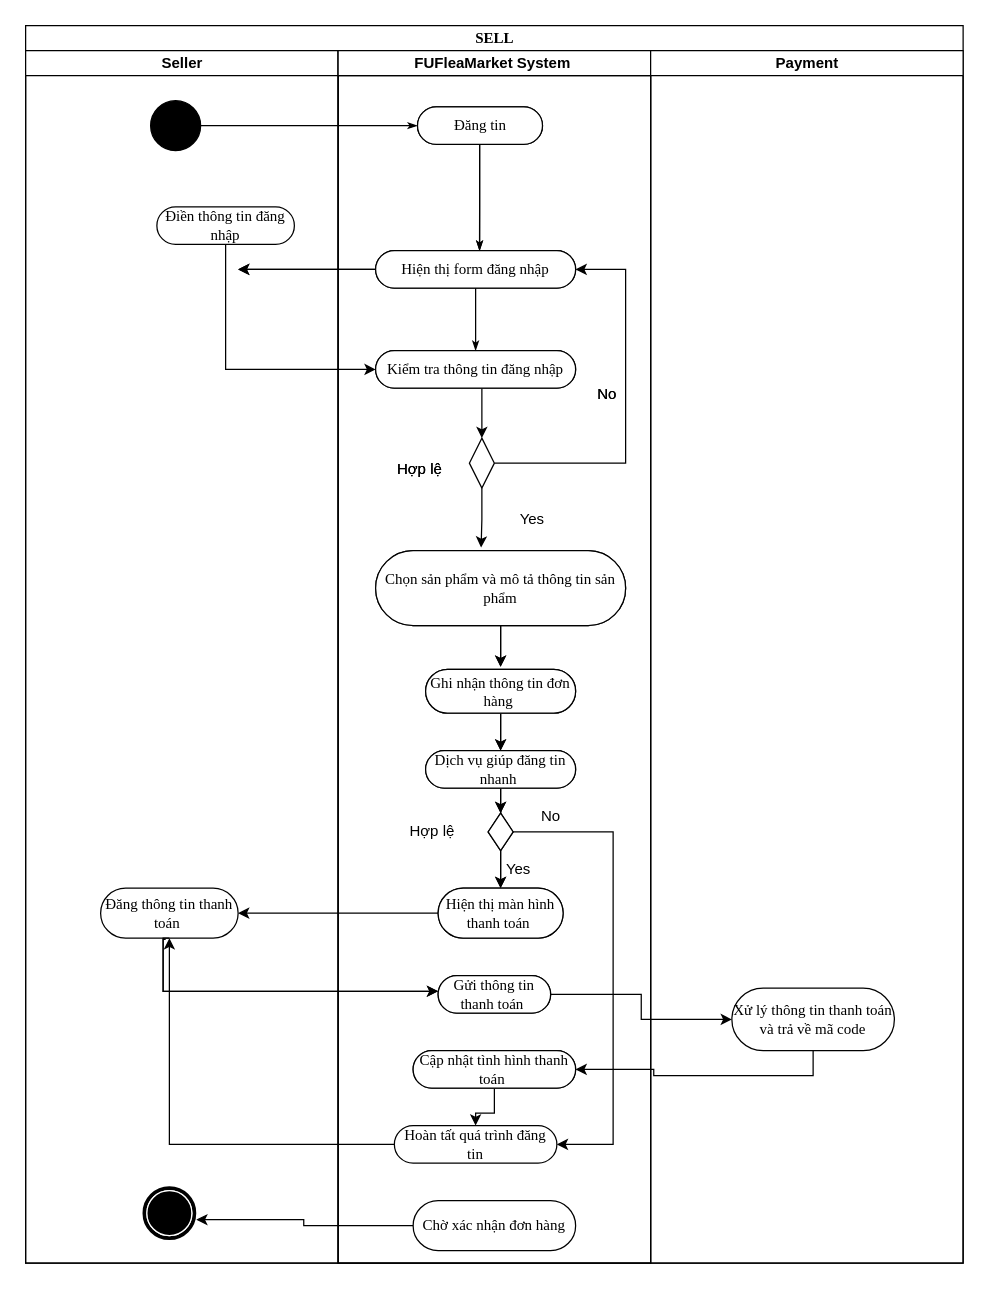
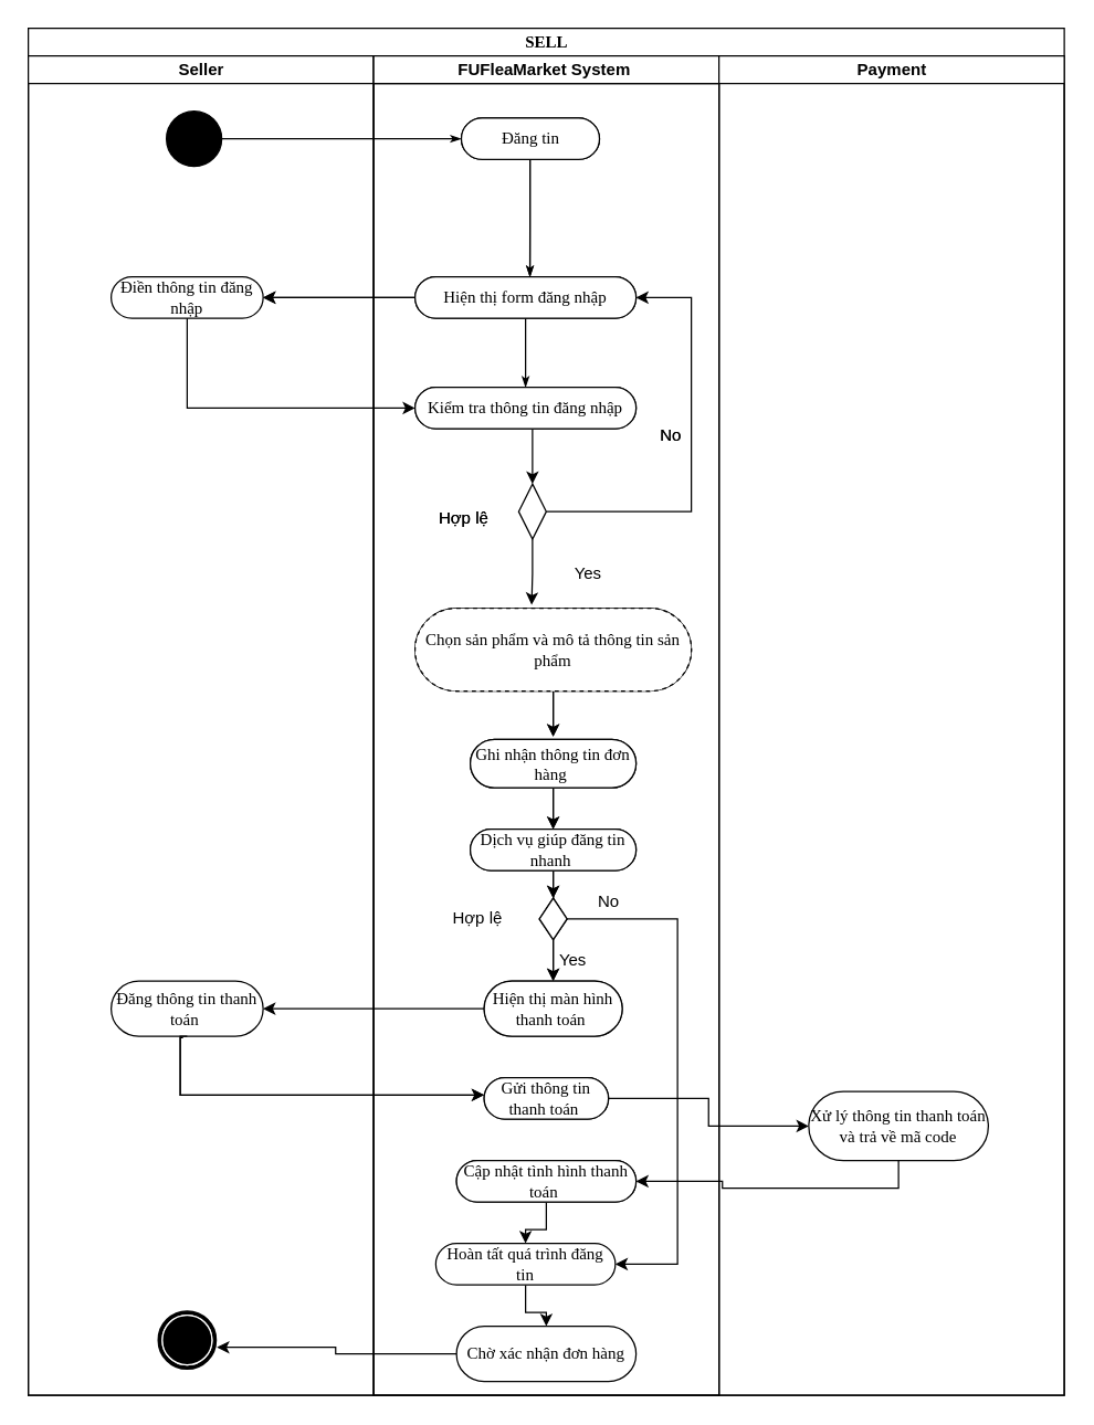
  <mxCell id="0" />
  <mxCell id="1" parent="0" />
  <mxCell id="2" value="&lt;font style=&quot;vertical-align: inherit;&quot;&gt;&lt;font style=&quot;vertical-align: inherit;&quot;&gt;SELL&lt;/font&gt;&lt;/font&gt;" style="swimlane;html=1;childLayout=stackLayout;startSize=20;rounded=0;shadow=0;comic=0;labelBackgroundColor=none;strokeWidth=1;fontFamily=Verdana;fontSize=12;align=center;" parent="1" vertex="1"><mxGeometry x="20" y="20" width="750" height="990" as="geometry" /></mxCell>
  <mxCell id="3" value="Seller" style="swimlane;html=1;startSize=20;" parent="2" vertex="1"><mxGeometry y="20" width="250" height="970" as="geometry" /></mxCell>
  <mxCell id="4" value="" style="ellipse;whiteSpace=wrap;html=1;rounded=0;shadow=0;comic=0;labelBackgroundColor=none;strokeWidth=1;fillColor=#000000;fontFamily=Verdana;fontSize=12;align=center;" parent="3" vertex="1"><mxGeometry x="100" y="40" width="40" height="40" as="geometry" /></mxCell>
- <mxCell id="5" value="Điền thông tin đăng nhập" style="rounded=1;whiteSpace=wrap;html=1;shadow=0;comic=0;labelBackgroundColor=none;strokeWidth=1;fontFamily=Verdana;fontSize=12;align=center;arcSize=50;" parent="3" vertex="1"><mxGeometry x="105" y="125" width="110" height="30" as="geometry" /></mxCell>
+ <mxCell id="5" value="Điền thông tin đăng nhập" style="rounded=1;whiteSpace=wrap;html=1;shadow=0;comic=0;labelBackgroundColor=none;strokeWidth=1;fontFamily=Verdana;fontSize=12;align=center;arcSize=50;" parent="3" vertex="1"><mxGeometry x="60" y="160" width="110" height="30" as="geometry" /></mxCell>
  <mxCell id="6" value="Đăng thông tin thanh toán&amp;nbsp;" style="rounded=1;whiteSpace=wrap;html=1;shadow=0;comic=0;labelBackgroundColor=none;strokeWidth=1;fontFamily=Verdana;fontSize=12;align=center;arcSize=50;" parent="3" vertex="1"><mxGeometry x="60" y="670" width="110" height="40" as="geometry" /></mxCell>
  <mxCell id="7" value="" style="shape=mxgraph.bpmn.shape;html=1;verticalLabelPosition=bottom;labelBackgroundColor=#ffffff;verticalAlign=top;perimeter=ellipsePerimeter;outline=end;symbol=terminate;rounded=0;shadow=0;comic=0;strokeWidth=1;fontFamily=Verdana;fontSize=12;align=center;" parent="3" vertex="1"><mxGeometry x="95" y="910" width="40" height="40" as="geometry" /></mxCell>
  <mxCell id="8" value="System" style="swimlane;html=1;startSize=20;" parent="2" vertex="1"><mxGeometry x="250" y="20" width="250" height="970" as="geometry" /></mxCell>
  <mxCell id="9" style="edgeStyle=orthogonalEdgeStyle;rounded=0;orthogonalLoop=1;jettySize=auto;html=1;exitX=0.5;exitY=1;exitDx=0;exitDy=0;" parent="8" source="10" edge="1"><mxGeometry relative="1" as="geometry"><mxPoint x="130" y="493" as="targetPoint" /></mxGeometry></mxCell>
  <mxCell id="10" value="Chọn sản phẩm cần bán và điền thông tin sản phẩm" style="rounded=1;whiteSpace=wrap;html=1;shadow=0;comic=0;labelBackgroundColor=none;strokeWidth=1;fontFamily=Verdana;fontSize=12;align=center;arcSize=50;" parent="8" vertex="1"><mxGeometry x="30" y="400" width="200" height="60" as="geometry" /></mxCell>
  <mxCell id="11" value="Đăng tin" style="rounded=1;whiteSpace=wrap;html=1;shadow=0;comic=0;labelBackgroundColor=none;strokeWidth=1;fontFamily=Verdana;fontSize=12;align=center;arcSize=50;" parent="8" vertex="1"><mxGeometry x="63.5" y="45" width="100" height="30" as="geometry" /></mxCell>
  <mxCell id="12" style="edgeStyle=orthogonalEdgeStyle;rounded=0;html=1;entryX=0.5;entryY=0;labelBackgroundColor=none;startArrow=none;startFill=0;startSize=5;endArrow=classicThin;endFill=1;endSize=5;jettySize=auto;orthogonalLoop=1;strokeWidth=1;fontFamily=Verdana;fontSize=12" parent="8" edge="1"><mxGeometry relative="1" as="geometry"><Array as="points"><mxPoint x="113.67" y="125" /></Array><mxPoint x="113.203" y="75" as="sourcePoint" /><mxPoint x="113.17" y="160" as="targetPoint" /></mxGeometry></mxCell>
  <mxCell id="13" style="edgeStyle=orthogonalEdgeStyle;rounded=0;orthogonalLoop=1;jettySize=auto;html=1;exitX=0;exitY=0.5;exitDx=0;exitDy=0;" parent="8" source="14" edge="1"><mxGeometry relative="1" as="geometry"><mxPoint x="-80" y="175" as="targetPoint" /></mxGeometry></mxCell>
  <mxCell id="14" value="Hiện thị form đăng nhập" style="rounded=1;whiteSpace=wrap;html=1;shadow=0;comic=0;labelBackgroundColor=none;strokeWidth=1;fontFamily=Verdana;fontSize=12;align=center;arcSize=50;" parent="8" vertex="1"><mxGeometry x="30" y="160" width="160" height="30" as="geometry" /></mxCell>
  <mxCell id="15" value="Kiểm tra thông tin đăng nhập" style="rounded=1;whiteSpace=wrap;html=1;shadow=0;comic=0;labelBackgroundColor=none;strokeWidth=1;fontFamily=Verdana;fontSize=12;align=center;arcSize=50;" parent="8" vertex="1"><mxGeometry x="30" y="240" width="160" height="30" as="geometry" /></mxCell>
  <mxCell id="16" value="Hợp lệ" style="text;html=1;align=center;verticalAlign=middle;resizable=0;points=[];autosize=1;strokeColor=none;fillColor=none;" parent="8" vertex="1"><mxGeometry x="35" y="320" width="60" height="30" as="geometry" /></mxCell>
  <mxCell id="17" value="No" style="text;html=1;align=center;verticalAlign=middle;resizable=0;points=[];autosize=1;strokeColor=none;fillColor=none;" parent="8" vertex="1"><mxGeometry x="195" y="260" width="40" height="30" as="geometry" /></mxCell>
  <mxCell id="18" style="edgeStyle=orthogonalEdgeStyle;rounded=0;orthogonalLoop=1;jettySize=auto;html=1;entryX=0.5;entryY=0;entryDx=0;entryDy=0;" parent="8" source="19" target="21" edge="1"><mxGeometry relative="1" as="geometry" /></mxCell>
  <mxCell id="19" value="Ghi nhận thông tin đơn hàng&amp;nbsp;" style="rounded=1;whiteSpace=wrap;html=1;shadow=0;comic=0;labelBackgroundColor=none;strokeWidth=1;fontFamily=Verdana;fontSize=12;align=center;arcSize=50;" parent="8" vertex="1"><mxGeometry x="70" y="495" width="120" height="35" as="geometry" /></mxCell>
  <mxCell id="20" style="edgeStyle=orthogonalEdgeStyle;rounded=0;orthogonalLoop=1;jettySize=auto;html=1;entryX=0.5;entryY=0;entryDx=0;entryDy=0;" parent="8" source="21" target="24" edge="1"><mxGeometry relative="1" as="geometry" /></mxCell>
  <mxCell id="21" value="Dịch vụ giúp đăng tin nhanh&amp;nbsp;" style="rounded=1;whiteSpace=wrap;html=1;shadow=0;comic=0;labelBackgroundColor=none;strokeWidth=1;fontFamily=Verdana;fontSize=12;align=center;arcSize=50;" parent="8" vertex="1"><mxGeometry x="70" y="560" width="120" height="30" as="geometry" /></mxCell>
  <mxCell id="22" value="Hiện thị màn hình thanh toán&amp;nbsp;" style="rounded=1;whiteSpace=wrap;html=1;shadow=0;comic=0;labelBackgroundColor=none;strokeWidth=1;fontFamily=Verdana;fontSize=12;align=center;arcSize=50;" parent="8" vertex="1"><mxGeometry x="80" y="670" width="100" height="40" as="geometry" /></mxCell>
  <mxCell id="23" style="edgeStyle=orthogonalEdgeStyle;rounded=0;orthogonalLoop=1;jettySize=auto;html=1;" parent="8" source="24" target="22" edge="1"><mxGeometry relative="1" as="geometry" /></mxCell>
  <mxCell id="24" value="" style="rhombus;whiteSpace=wrap;html=1;" parent="8" vertex="1"><mxGeometry x="120" y="610" width="20" height="30" as="geometry" /></mxCell>
  <mxCell id="25" value="Gửi thông tin thanh toán&amp;nbsp;" style="rounded=1;whiteSpace=wrap;html=1;shadow=0;comic=0;labelBackgroundColor=none;strokeWidth=1;fontFamily=Verdana;fontSize=12;align=center;arcSize=50;" parent="8" vertex="1"><mxGeometry x="80" y="740" width="90" height="30" as="geometry" /></mxCell>
  <mxCell id="26" style="edgeStyle=orthogonalEdgeStyle;rounded=0;orthogonalLoop=1;jettySize=auto;html=1;exitX=0.5;exitY=1;exitDx=0;exitDy=0;entryX=0;entryY=0.75;entryDx=0;entryDy=0;" parent="8" source="6" edge="1"><mxGeometry relative="1" as="geometry"><mxPoint x="80" y="752.5" as="targetPoint" /><mxPoint x="-135" y="700" as="sourcePoint" /><Array as="points"><mxPoint x="-140" y="710" /><mxPoint x="-140" y="753" /><mxPoint x="81" y="753" /></Array></mxGeometry></mxCell>
  <mxCell id="27" value="Cập nhật tình hình thanh toán&amp;nbsp;" style="rounded=1;whiteSpace=wrap;html=1;shadow=0;comic=0;labelBackgroundColor=none;strokeWidth=1;fontFamily=Verdana;fontSize=12;align=center;arcSize=50;" parent="8" vertex="1"><mxGeometry x="60" y="800" width="130" height="30" as="geometry" /></mxCell>
  <mxCell id="28" value="FUFleaMarket&amp;nbsp;System&amp;nbsp;" style="swimlane;html=1;startSize=20;" parent="8" vertex="1"><mxGeometry width="250" height="970" as="geometry" /></mxCell>
  <mxCell id="29" style="edgeStyle=orthogonalEdgeStyle;rounded=0;orthogonalLoop=1;jettySize=auto;html=1;exitX=0.5;exitY=1;exitDx=0;exitDy=0;" parent="28" source="30" edge="1"><mxGeometry relative="1" as="geometry"><mxPoint x="130" y="493" as="targetPoint" /></mxGeometry></mxCell>
- <mxCell id="30" value="Chọn sản phẩm và mô tả thông tin sản phẩm" style="rounded=1;whiteSpace=wrap;html=1;shadow=0;comic=0;labelBackgroundColor=none;strokeWidth=1;fontFamily=Verdana;fontSize=12;align=center;arcSize=50;" parent="28" vertex="1"><mxGeometry x="30" y="400" width="200" height="60" as="geometry" /></mxCell>
+ <mxCell id="30" value="Chọn sản phẩm và mô tả thông tin sản phẩm" style="rounded=1;whiteSpace=wrap;html=1;shadow=0;comic=0;labelBackgroundColor=none;strokeWidth=1;fontFamily=Verdana;fontSize=12;align=center;arcSize=50;dashed=1;" parent="28" vertex="1"><mxGeometry x="30" y="400" width="200" height="60" as="geometry" /></mxCell>
  <mxCell id="31" value="Đăng tin" style="rounded=1;whiteSpace=wrap;html=1;shadow=0;comic=0;labelBackgroundColor=none;strokeWidth=1;fontFamily=Verdana;fontSize=12;align=center;arcSize=50;" parent="28" vertex="1"><mxGeometry x="63.5" y="45" width="100" height="30" as="geometry" /></mxCell>
  <mxCell id="32" style="edgeStyle=orthogonalEdgeStyle;rounded=0;html=1;entryX=0.5;entryY=0;labelBackgroundColor=none;startArrow=none;startFill=0;startSize=5;endArrow=classicThin;endFill=1;endSize=5;jettySize=auto;orthogonalLoop=1;strokeWidth=1;fontFamily=Verdana;fontSize=12" parent="28" edge="1"><mxGeometry relative="1" as="geometry"><Array as="points"><mxPoint x="113.67" y="125" /></Array><mxPoint x="113.203" y="75" as="sourcePoint" /><mxPoint x="113.17" y="160" as="targetPoint" /></mxGeometry></mxCell>
  <mxCell id="33" style="edgeStyle=orthogonalEdgeStyle;rounded=0;orthogonalLoop=1;jettySize=auto;html=1;exitX=0;exitY=0.5;exitDx=0;exitDy=0;" parent="28" source="34" edge="1"><mxGeometry relative="1" as="geometry"><mxPoint x="-80" y="175" as="targetPoint" /></mxGeometry></mxCell>
  <mxCell id="34" value="Hiện thị form đăng nhập" style="rounded=1;whiteSpace=wrap;html=1;shadow=0;comic=0;labelBackgroundColor=none;strokeWidth=1;fontFamily=Verdana;fontSize=12;align=center;arcSize=50;" parent="28" vertex="1"><mxGeometry x="30" y="160" width="160" height="30" as="geometry" /></mxCell>
  <mxCell id="35" style="edgeStyle=orthogonalEdgeStyle;rounded=0;orthogonalLoop=1;jettySize=auto;html=1;entryX=0.5;entryY=0;entryDx=0;entryDy=0;" parent="28" source="36" target="38" edge="1"><mxGeometry relative="1" as="geometry"><Array as="points"><mxPoint x="115" y="280" /><mxPoint x="115" y="280" /></Array></mxGeometry></mxCell>
  <mxCell id="36" value="Kiểm tra thông tin đăng nhập" style="rounded=1;whiteSpace=wrap;html=1;shadow=0;comic=0;labelBackgroundColor=none;strokeWidth=1;fontFamily=Verdana;fontSize=12;align=center;arcSize=50;" parent="28" vertex="1"><mxGeometry x="30" y="240" width="160" height="30" as="geometry" /></mxCell>
  <mxCell id="37" style="edgeStyle=orthogonalEdgeStyle;rounded=0;orthogonalLoop=1;jettySize=auto;html=1;entryX=1;entryY=0.5;entryDx=0;entryDy=0;exitX=1;exitY=0.5;exitDx=0;exitDy=0;" parent="28" source="38" target="34" edge="1"><mxGeometry relative="1" as="geometry"><mxPoint x="220" y="180" as="targetPoint" /><mxPoint x="150" y="340" as="sourcePoint" /><Array as="points"><mxPoint x="230" y="330" /><mxPoint x="230" y="175" /></Array></mxGeometry></mxCell>
  <mxCell id="38" value="" style="rhombus;whiteSpace=wrap;html=1;" parent="28" vertex="1"><mxGeometry x="105" y="310" width="20" height="40" as="geometry" /></mxCell>
  <mxCell id="39" value="Hợp lệ" style="text;html=1;align=center;verticalAlign=middle;resizable=0;points=[];autosize=1;strokeColor=none;fillColor=none;" parent="28" vertex="1"><mxGeometry x="35" y="320" width="60" height="30" as="geometry" /></mxCell>
  <mxCell id="40" value="No" style="text;html=1;align=center;verticalAlign=middle;resizable=0;points=[];autosize=1;strokeColor=none;fillColor=none;" parent="28" vertex="1"><mxGeometry x="195" y="260" width="40" height="30" as="geometry" /></mxCell>
  <mxCell id="41" style="edgeStyle=orthogonalEdgeStyle;rounded=0;orthogonalLoop=1;jettySize=auto;html=1;entryX=0.5;entryY=0;entryDx=0;entryDy=0;" parent="28" source="42" target="44" edge="1"><mxGeometry relative="1" as="geometry" /></mxCell>
  <mxCell id="42" value="Ghi nhận thông tin đơn hàng&amp;nbsp;" style="rounded=1;whiteSpace=wrap;html=1;shadow=0;comic=0;labelBackgroundColor=none;strokeWidth=1;fontFamily=Verdana;fontSize=12;align=center;arcSize=50;" parent="28" vertex="1"><mxGeometry x="70" y="495" width="120" height="35" as="geometry" /></mxCell>
  <mxCell id="43" style="edgeStyle=orthogonalEdgeStyle;rounded=0;orthogonalLoop=1;jettySize=auto;html=1;entryX=0.5;entryY=0;entryDx=0;entryDy=0;" parent="28" source="44" target="48" edge="1"><mxGeometry relative="1" as="geometry" /></mxCell>
  <mxCell id="44" value="Dịch vụ giúp đăng tin nhanh&amp;nbsp;" style="rounded=1;whiteSpace=wrap;html=1;shadow=0;comic=0;labelBackgroundColor=none;strokeWidth=1;fontFamily=Verdana;fontSize=12;align=center;arcSize=50;" parent="28" vertex="1"><mxGeometry x="70" y="560" width="120" height="30" as="geometry" /></mxCell>
  <mxCell id="45" value="Hiện thị màn hình thanh toán&amp;nbsp;" style="rounded=1;whiteSpace=wrap;html=1;shadow=0;comic=0;labelBackgroundColor=none;strokeWidth=1;fontFamily=Verdana;fontSize=12;align=center;arcSize=50;" parent="28" vertex="1"><mxGeometry x="80" y="670" width="100" height="40" as="geometry" /></mxCell>
  <mxCell id="46" style="edgeStyle=orthogonalEdgeStyle;rounded=0;orthogonalLoop=1;jettySize=auto;html=1;" parent="28" source="48" target="45" edge="1"><mxGeometry relative="1" as="geometry" /></mxCell>
  <mxCell id="47" style="edgeStyle=orthogonalEdgeStyle;rounded=0;orthogonalLoop=1;jettySize=auto;html=1;exitX=1;exitY=0.5;exitDx=0;exitDy=0;entryX=1;entryY=0.5;entryDx=0;entryDy=0;" parent="28" source="48" target="54" edge="1"><mxGeometry relative="1" as="geometry"><mxPoint x="220" y="625.2" as="targetPoint" /><Array as="points"><mxPoint x="220" y="625" /><mxPoint x="220" y="875" /></Array></mxGeometry></mxCell>
  <mxCell id="48" value="" style="rhombus;whiteSpace=wrap;html=1;" parent="28" vertex="1"><mxGeometry x="120" y="610" width="20" height="30" as="geometry" /></mxCell>
  <mxCell id="49" value="Gửi thông tin thanh toán&amp;nbsp;" style="rounded=1;whiteSpace=wrap;html=1;shadow=0;comic=0;labelBackgroundColor=none;strokeWidth=1;fontFamily=Verdana;fontSize=12;align=center;arcSize=50;" parent="28" vertex="1"><mxGeometry x="80" y="740" width="90" height="30" as="geometry" /></mxCell>
  <mxCell id="50" style="edgeStyle=orthogonalEdgeStyle;rounded=0;orthogonalLoop=1;jettySize=auto;html=1;exitX=0.473;exitY=1.024;exitDx=0;exitDy=0;entryX=0;entryY=0.75;entryDx=0;entryDy=0;exitPerimeter=0;" parent="28" edge="1" source="6"><mxGeometry relative="1" as="geometry"><mxPoint x="80" y="752.5" as="targetPoint" /><mxPoint x="-135" y="700" as="sourcePoint" /><Array as="points"><mxPoint x="-140" y="711" /><mxPoint x="-140" y="753" /></Array></mxGeometry></mxCell>
  <mxCell id="51" style="edgeStyle=orthogonalEdgeStyle;rounded=0;orthogonalLoop=1;jettySize=auto;html=1;entryX=0.5;entryY=0;entryDx=0;entryDy=0;" parent="28" source="52" target="54" edge="1"><mxGeometry relative="1" as="geometry" /></mxCell>
  <mxCell id="52" value="Cập nhật tình hình thanh toán&amp;nbsp;" style="rounded=1;whiteSpace=wrap;html=1;shadow=0;comic=0;labelBackgroundColor=none;strokeWidth=1;fontFamily=Verdana;fontSize=12;align=center;arcSize=50;" parent="28" vertex="1"><mxGeometry x="60" y="800" width="130" height="30" as="geometry" /></mxCell>
- <mxCell id="53" style="edgeStyle=orthogonalEdgeStyle;rounded=0;orthogonalLoop=1;jettySize=auto;html=1;" parent="28" source="54" target="6" edge="1"><mxGeometry relative="1" as="geometry" /></mxCell>
+ <mxCell id="53" style="edgeStyle=orthogonalEdgeStyle;rounded=0;orthogonalLoop=1;jettySize=auto;html=1;entryX=0.5;entryY=0;entryDx=0;entryDy=0;" parent="28" source="54" target="55" edge="1"><mxGeometry relative="1" as="geometry" /></mxCell>
  <mxCell id="54" value="Hoàn tất quá trình đăng tin" style="rounded=1;whiteSpace=wrap;html=1;shadow=0;comic=0;labelBackgroundColor=none;strokeWidth=1;fontFamily=Verdana;fontSize=12;align=center;arcSize=50;" parent="28" vertex="1"><mxGeometry x="45" y="860" width="130" height="30" as="geometry" /></mxCell>
  <mxCell id="55" value="Chờ xác nhận đơn hàng" style="rounded=1;whiteSpace=wrap;html=1;shadow=0;comic=0;labelBackgroundColor=none;strokeWidth=1;fontFamily=Verdana;fontSize=12;align=center;arcSize=50;" parent="28" vertex="1"><mxGeometry x="60" y="920" width="130" height="40" as="geometry" /></mxCell>
  <mxCell id="56" value="Hợp lệ" style="text;html=1;align=center;verticalAlign=middle;resizable=0;points=[];autosize=1;strokeColor=none;fillColor=none;" parent="28" vertex="1"><mxGeometry x="45" y="610" width="60" height="30" as="geometry" /></mxCell>
  <mxCell id="57" value="Yes" style="text;html=1;align=center;verticalAlign=middle;resizable=0;points=[];autosize=1;strokeColor=none;fillColor=none;" parent="28" vertex="1"><mxGeometry x="123.5" y="640" width="40" height="30" as="geometry" /></mxCell>
  <mxCell id="58" value="Yes" style="text;html=1;align=center;verticalAlign=middle;resizable=0;points=[];autosize=1;strokeColor=none;fillColor=none;" parent="28" vertex="1"><mxGeometry x="135" y="360" width="40" height="30" as="geometry" /></mxCell>
  <mxCell id="59" style="edgeStyle=orthogonalEdgeStyle;rounded=0;orthogonalLoop=1;jettySize=auto;html=1;entryX=0.422;entryY=-0.041;entryDx=0;entryDy=0;entryPerimeter=0;" parent="28" source="38" target="30" edge="1"><mxGeometry relative="1" as="geometry" /></mxCell>
  <mxCell id="60" value="Payment" style="swimlane;html=1;startSize=20;" parent="2" vertex="1"><mxGeometry x="500" y="20" width="250" height="970" as="geometry" /></mxCell>
  <mxCell id="61" value="Xử lý thông tin thanh toán và trả về mã code" style="rounded=1;whiteSpace=wrap;html=1;shadow=0;comic=0;labelBackgroundColor=none;strokeWidth=1;fontFamily=Verdana;fontSize=12;align=center;arcSize=50;" parent="60" vertex="1"><mxGeometry x="65" y="750" width="130" height="50" as="geometry" /></mxCell>
  <mxCell id="62" style="edgeStyle=orthogonalEdgeStyle;rounded=0;html=1;labelBackgroundColor=none;startArrow=none;startFill=0;startSize=5;endArrow=classicThin;endFill=1;endSize=5;jettySize=auto;orthogonalLoop=1;strokeWidth=1;fontFamily=Verdana;fontSize=12" parent="2" source="4" target="11" edge="1"><mxGeometry relative="1" as="geometry" /></mxCell>
  <mxCell id="63" style="edgeStyle=none;rounded=0;html=1;labelBackgroundColor=none;startArrow=none;startFill=0;startSize=5;endArrow=classicThin;endFill=1;endSize=5;jettySize=auto;orthogonalLoop=1;strokeWidth=1;fontFamily=Verdana;fontSize=12" parent="2" source="14" edge="1"><mxGeometry relative="1" as="geometry"><mxPoint x="360" y="260" as="targetPoint" /><Array as="points"><mxPoint x="360" y="260" /></Array></mxGeometry></mxCell>
  <mxCell id="64" style="edgeStyle=orthogonalEdgeStyle;rounded=0;orthogonalLoop=1;jettySize=auto;html=1;exitX=0.5;exitY=1;exitDx=0;exitDy=0;entryX=0;entryY=0.5;entryDx=0;entryDy=0;" parent="2" source="5" target="15" edge="1"><mxGeometry relative="1" as="geometry"><mxPoint x="114.892" y="280" as="targetPoint" /></mxGeometry></mxCell>
  <mxCell id="65" style="edgeStyle=orthogonalEdgeStyle;rounded=0;orthogonalLoop=1;jettySize=auto;html=1;entryX=1;entryY=0.5;entryDx=0;entryDy=0;" parent="2" source="22" target="6" edge="1"><mxGeometry relative="1" as="geometry"><mxPoint x="190" y="640" as="targetPoint" /></mxGeometry></mxCell>
  <mxCell id="66" style="edgeStyle=orthogonalEdgeStyle;rounded=0;orthogonalLoop=1;jettySize=auto;html=1;entryX=0;entryY=0.5;entryDx=0;entryDy=0;" parent="2" source="25" target="61" edge="1"><mxGeometry relative="1" as="geometry" /></mxCell>
  <mxCell id="67" style="edgeStyle=orthogonalEdgeStyle;rounded=0;orthogonalLoop=1;jettySize=auto;html=1;exitX=0.5;exitY=1;exitDx=0;exitDy=0;entryX=1;entryY=0.5;entryDx=0;entryDy=0;" parent="2" source="61" target="27" edge="1"><mxGeometry relative="1" as="geometry" /></mxCell>
  <mxCell id="68" style="edgeStyle=orthogonalEdgeStyle;rounded=0;orthogonalLoop=1;jettySize=auto;html=1;entryX=1.039;entryY=0.631;entryDx=0;entryDy=0;entryPerimeter=0;" parent="2" source="55" target="7" edge="1"><mxGeometry relative="1" as="geometry" /></mxCell>
  <mxCell id="69" value="No" style="text;html=1;align=center;verticalAlign=middle;resizable=0;points=[];autosize=1;strokeColor=none;fillColor=none;" parent="1" vertex="1"><mxGeometry x="420" y="638" width="40" height="30" as="geometry" /></mxCell>
